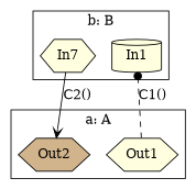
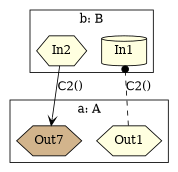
  digraph {
    rankdir=TB
    node [fillcolor=lightyellow shape=hexagon style=filled]
    n1 [label=In1 shape=cylinder]
-   n2 [label=In7]
+   n2 [label=In2]
    n3 [label=Out1]
-   n4 [fillcolor=tan label=Out2]
+   n4 [fillcolor=tan label=Out7]
    subgraph cluster_1 {
      label="b: B"
      n1
      n2
    }
    subgraph cluster_2 {
      label="a: A"
      n3
      n4
    }
    n2 -> n4 [arrowhead=vee label="C2()" style=solid]
-   n3 -> n1 [arrowhead=dot label="C1()" style=dashed]
+   n3 -> n1 [arrowhead=dot label="C2()" style=dashed]
  }
